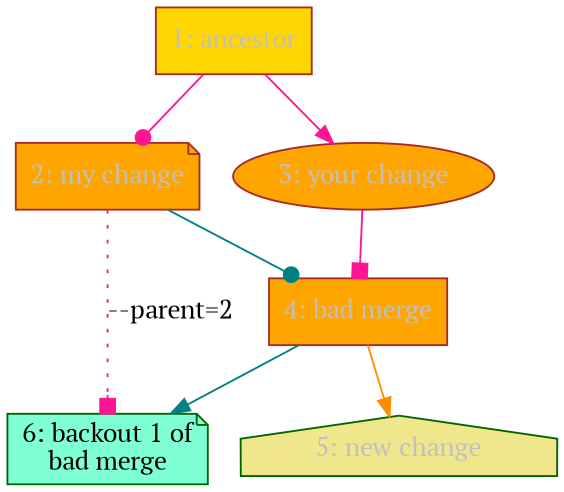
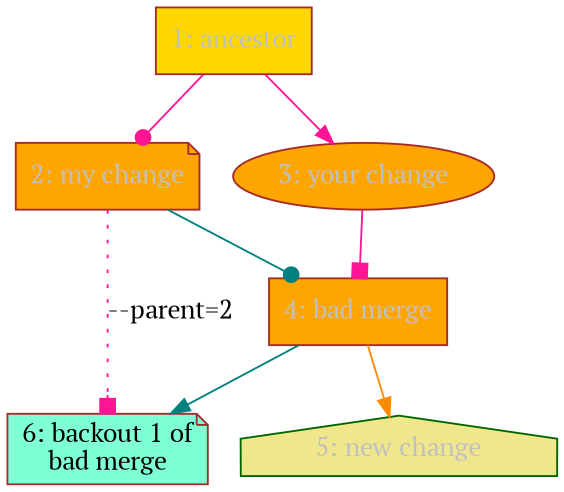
  digraph {
    fontname="PT Serif"
    node [color=brown fontcolor=grey style=filled fillcolor=orange shape=box fontname="PT Serif"]
    edge [color=deeppink arrowhead=normal fontname="PT Serif"]
    n1 [label="1: ancestor" fillcolor=gold]
    n2 [label="2: my change" shape=note]
    n3 [label="3: your change" shape=ellipse]
    n4 [label="4: bad merge"]
-   n5 [label="6: backout 1 of\nbad merge" shape=note fillcolor=aquamarine color=darkgreen fontcolor=""]
+   n5 [label="6: backout 1 of\nbad merge" shape=note fillcolor=aquamarine fontcolor=""]
    n6 [color=darkgreen label="5: new change" fillcolor=khaki shape=house]
    n1 -> n2 [arrowhead=dot]
    n1 -> n3
    n2 -> n4 [color=teal arrowhead=dot]
    n2 -> n5 [label="--parent=2" style=dotted arrowhead=box]
    n3 -> n4 [arrowhead=box]
    n4 -> n5 [color=teal]
    n4 -> n6 [color=darkorange]
  }
